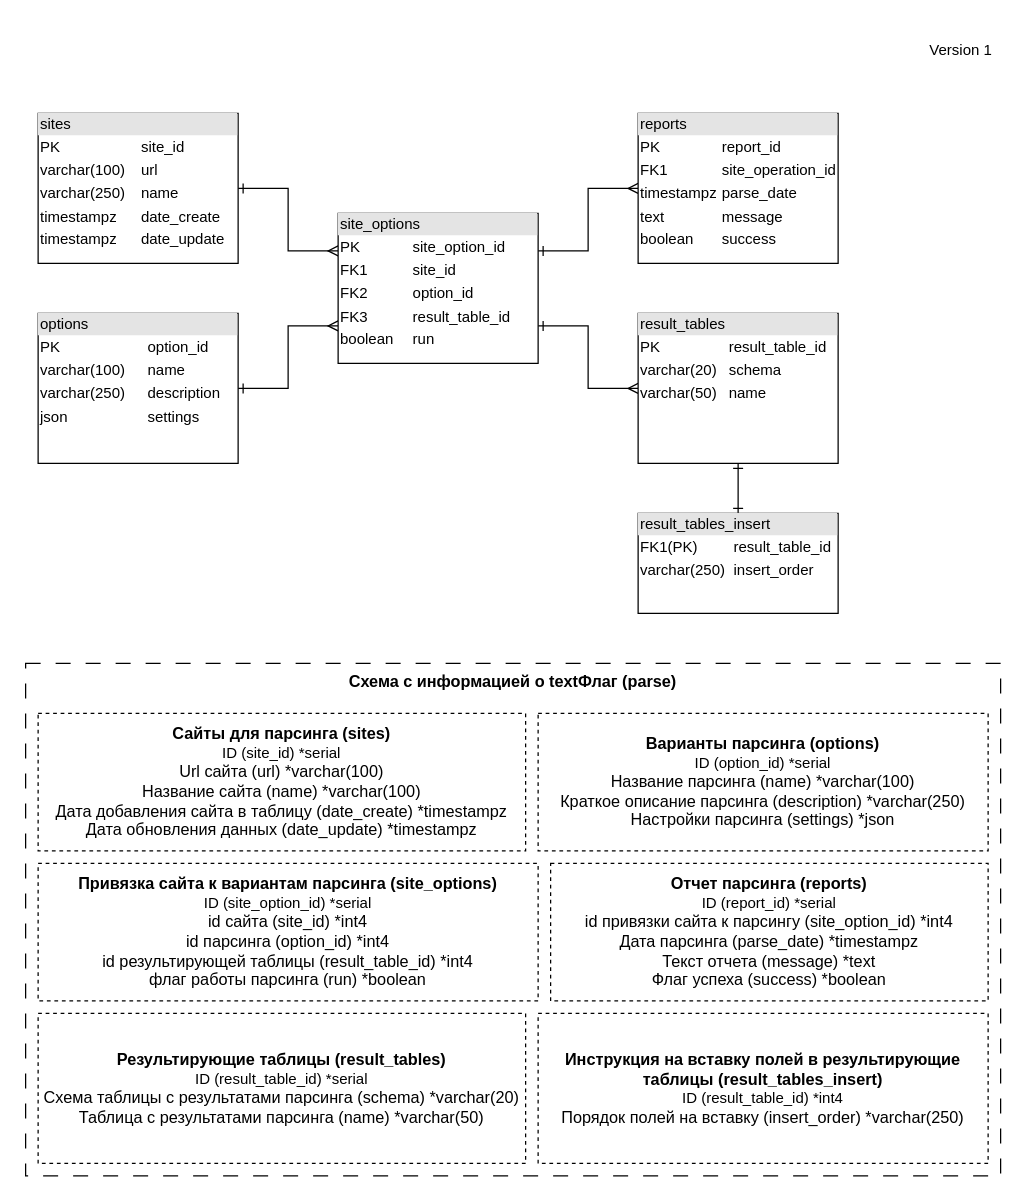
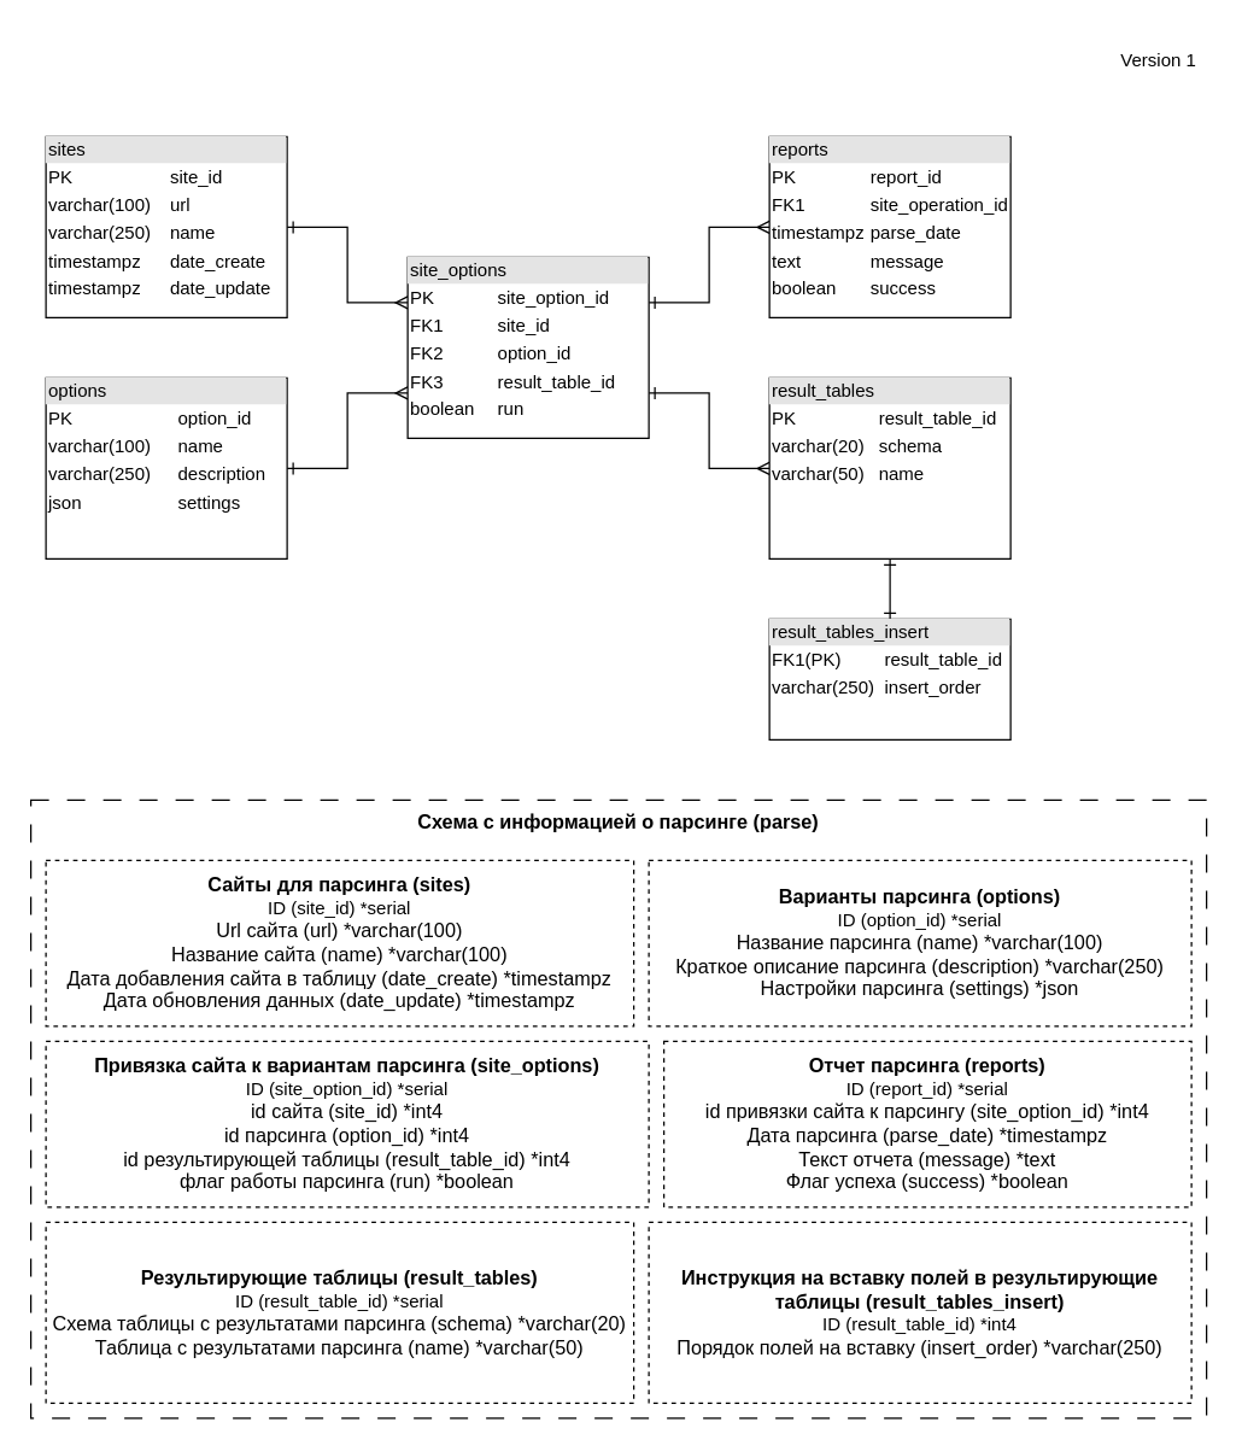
  <mxCell id="0" />
  <mxCell id="1" parent="0" />
- <mxCell id="2" value="&lt;b style=&quot;border-color: var(--border-color); font-size: 13px;&quot;&gt;Схема с информацией о textФлаг (parse)&lt;/b&gt;" style="text;html=1;strokeColor=default;fillColor=none;align=center;verticalAlign=top;whiteSpace=wrap;rounded=0;dashed=1;dashPattern=12 12;" parent="1" vertex="1"><mxGeometry x="20" y="530" width="780" height="410" as="geometry" /></mxCell>
+ <mxCell id="2" value="&lt;b style=&quot;border-color: var(--border-color); font-size: 13px;&quot;&gt;Схема с информацией о парсинге (parse)&lt;/b&gt;" style="text;html=1;strokeColor=default;fillColor=none;align=center;verticalAlign=top;whiteSpace=wrap;rounded=0;dashed=1;dashPattern=12 12;" parent="1" vertex="1"><mxGeometry x="20" y="530" width="780" height="410" as="geometry" /></mxCell>
  <mxCell id="3" value="Version 1" style="text;html=1;strokeColor=none;fillColor=none;align=center;verticalAlign=middle;whiteSpace=wrap;rounded=0;" parent="1" vertex="1"><mxGeometry x="735" y="20" width="67" height="40" as="geometry" /></mxCell>
  <mxCell id="4" style="edgeStyle=orthogonalEdgeStyle;rounded=0;orthogonalLoop=1;jettySize=auto;html=1;exitX=1;exitY=0.5;exitDx=0;exitDy=0;entryX=0;entryY=0.25;entryDx=0;entryDy=0;startArrow=ERone;startFill=0;endArrow=ERmany;endFill=0;" parent="1" source="5" target="10" edge="1"><mxGeometry relative="1" as="geometry"><Array as="points"><mxPoint x="230" y="150" /><mxPoint x="230" y="200" /></Array></mxGeometry></mxCell>
  <mxCell id="5" value="&lt;div style=&quot;box-sizing:border-box;width:100%;background:#e4e4e4;padding:2px;&quot;&gt;sites&lt;/div&gt;&lt;table style=&quot;width:100%;font-size:1em;&quot; cellpadding=&quot;2&quot; cellspacing=&quot;0&quot;&gt;&lt;tbody&gt;&lt;tr&gt;&lt;td&gt;PK&lt;/td&gt;&lt;td&gt;site_id&lt;/td&gt;&lt;/tr&gt;&lt;tr&gt;&lt;td&gt;varchar(100)&lt;/td&gt;&lt;td&gt;url&lt;/td&gt;&lt;/tr&gt;&lt;tr&gt;&lt;td&gt;varchar(250)&lt;/td&gt;&lt;td&gt;name&lt;br&gt;&lt;/td&gt;&lt;/tr&gt;&lt;tr&gt;&lt;td&gt;timestampz&lt;/td&gt;&lt;td&gt;date_create&lt;/td&gt;&lt;/tr&gt;&lt;tr&gt;&lt;td&gt;timestampz&lt;/td&gt;&lt;td&gt;date_update&lt;/td&gt;&lt;/tr&gt;&lt;/tbody&gt;&lt;/table&gt;" style="verticalAlign=top;align=left;overflow=fill;html=1;whiteSpace=wrap;rounded=0;glass=0;shadow=0;imageAspect=1;" parent="1" vertex="1"><mxGeometry x="30" y="90" width="160" height="120" as="geometry" /></mxCell>
  <mxCell id="6" style="edgeStyle=orthogonalEdgeStyle;rounded=0;orthogonalLoop=1;jettySize=auto;html=1;exitX=1;exitY=0.5;exitDx=0;exitDy=0;entryX=0;entryY=0.75;entryDx=0;entryDy=0;endArrow=ERmany;endFill=0;startArrow=ERone;startFill=0;" parent="1" source="7" target="10" edge="1"><mxGeometry relative="1" as="geometry" /></mxCell>
  <mxCell id="7" value="&lt;div style=&quot;box-sizing:border-box;width:100%;background:#e4e4e4;padding:2px;&quot;&gt;options&lt;/div&gt;&lt;table style=&quot;width:100%;font-size:1em;&quot; cellpadding=&quot;2&quot; cellspacing=&quot;0&quot;&gt;&lt;tbody&gt;&lt;tr&gt;&lt;td&gt;PK&lt;/td&gt;&lt;td&gt;option_id&lt;/td&gt;&lt;/tr&gt;&lt;tr&gt;&lt;td&gt;varchar(100)&lt;/td&gt;&lt;td&gt;name&lt;/td&gt;&lt;/tr&gt;&lt;tr&gt;&lt;td&gt;varchar(250)&lt;/td&gt;&lt;td&gt;description&lt;/td&gt;&lt;/tr&gt;&lt;tr&gt;&lt;td&gt;json&lt;/td&gt;&lt;td&gt;settings&lt;/td&gt;&lt;/tr&gt;&lt;/tbody&gt;&lt;/table&gt;" style="verticalAlign=top;align=left;overflow=fill;html=1;whiteSpace=wrap;" parent="1" vertex="1"><mxGeometry x="30" y="250" width="160" height="120" as="geometry" /></mxCell>
  <mxCell id="8" style="edgeStyle=orthogonalEdgeStyle;rounded=0;orthogonalLoop=1;jettySize=auto;html=1;exitX=1;exitY=0.25;exitDx=0;exitDy=0;endArrow=ERmany;endFill=0;startArrow=ERone;startFill=0;" parent="1" source="10" target="11" edge="1"><mxGeometry relative="1" as="geometry" /></mxCell>
  <mxCell id="9" style="edgeStyle=orthogonalEdgeStyle;rounded=0;orthogonalLoop=1;jettySize=auto;html=1;exitX=1;exitY=0.75;exitDx=0;exitDy=0;entryX=0;entryY=0.5;entryDx=0;entryDy=0;endArrow=ERmany;endFill=0;startArrow=ERone;startFill=0;" parent="1" source="10" target="13" edge="1"><mxGeometry relative="1" as="geometry" /></mxCell>
  <mxCell id="10" value="&lt;div style=&quot;box-sizing:border-box;width:100%;background:#e4e4e4;padding:2px;&quot;&gt;site_options&lt;/div&gt;&lt;table style=&quot;width:100%;font-size:1em;&quot; cellpadding=&quot;2&quot; cellspacing=&quot;0&quot;&gt;&lt;tbody&gt;&lt;tr&gt;&lt;td&gt;PK&lt;/td&gt;&lt;td&gt;site_option_id&lt;/td&gt;&lt;/tr&gt;&lt;tr&gt;&lt;td&gt;FK1&lt;/td&gt;&lt;td&gt;site_id&lt;/td&gt;&lt;/tr&gt;&lt;tr&gt;&lt;td&gt;FK2&lt;/td&gt;&lt;td&gt;option_id&lt;/td&gt;&lt;/tr&gt;&lt;tr&gt;&lt;td&gt;FK3&lt;/td&gt;&lt;td&gt;result_table_id&lt;/td&gt;&lt;/tr&gt;&lt;tr&gt;&lt;td&gt;boolean&lt;/td&gt;&lt;td&gt;run&lt;/td&gt;&lt;/tr&gt;&lt;/tbody&gt;&lt;/table&gt;" style="verticalAlign=top;align=left;overflow=fill;html=1;whiteSpace=wrap;" parent="1" vertex="1"><mxGeometry x="270" y="170" width="160" height="120" as="geometry" /></mxCell>
  <mxCell id="11" value="&lt;div style=&quot;box-sizing:border-box;width:100%;background:#e4e4e4;padding:2px;&quot;&gt;reports&lt;/div&gt;&lt;table style=&quot;width:100%;font-size:1em;&quot; cellpadding=&quot;2&quot; cellspacing=&quot;0&quot;&gt;&lt;tbody&gt;&lt;tr&gt;&lt;td&gt;PK&lt;/td&gt;&lt;td&gt;report_id&lt;/td&gt;&lt;/tr&gt;&lt;tr&gt;&lt;td&gt;FK1&lt;/td&gt;&lt;td&gt;site_operation_id&lt;/td&gt;&lt;/tr&gt;&lt;tr&gt;&lt;td&gt;timestampz&lt;/td&gt;&lt;td&gt;parse_date&lt;/td&gt;&lt;/tr&gt;&lt;tr&gt;&lt;td&gt;text&lt;/td&gt;&lt;td&gt;message&lt;/td&gt;&lt;/tr&gt;&lt;tr&gt;&lt;td&gt;boolean&lt;/td&gt;&lt;td&gt;success&lt;/td&gt;&lt;/tr&gt;&lt;/tbody&gt;&lt;/table&gt;" style="verticalAlign=top;align=left;overflow=fill;html=1;whiteSpace=wrap;" parent="1" vertex="1"><mxGeometry x="510" y="90" width="160" height="120" as="geometry" /></mxCell>
  <mxCell id="12" style="edgeStyle=orthogonalEdgeStyle;rounded=0;orthogonalLoop=1;jettySize=auto;html=1;exitX=0.5;exitY=1;exitDx=0;exitDy=0;entryX=0.5;entryY=0;entryDx=0;entryDy=0;endArrow=ERone;endFill=0;startArrow=ERone;startFill=0;" parent="1" source="13" target="14" edge="1"><mxGeometry relative="1" as="geometry" /></mxCell>
  <mxCell id="13" value="&lt;div style=&quot;box-sizing:border-box;width:100%;background:#e4e4e4;padding:2px;&quot;&gt;result_tables&lt;/div&gt;&lt;table style=&quot;width:100%;font-size:1em;&quot; cellpadding=&quot;2&quot; cellspacing=&quot;0&quot;&gt;&lt;tbody&gt;&lt;tr&gt;&lt;td&gt;PK&lt;/td&gt;&lt;td&gt;result_table_id&lt;/td&gt;&lt;/tr&gt;&lt;tr&gt;&lt;td&gt;varchar(20)&lt;/td&gt;&lt;td&gt;schema&lt;/td&gt;&lt;/tr&gt;&lt;tr&gt;&lt;td&gt;varchar(50)&lt;/td&gt;&lt;td&gt;name&lt;/td&gt;&lt;/tr&gt;&lt;/tbody&gt;&lt;/table&gt;" style="verticalAlign=top;align=left;overflow=fill;html=1;whiteSpace=wrap;" parent="1" vertex="1"><mxGeometry x="510" y="250" width="160" height="120" as="geometry" /></mxCell>
  <mxCell id="14" value="&lt;div style=&quot;box-sizing:border-box;width:100%;background:#e4e4e4;padding:2px;&quot;&gt;result_tables_insert&lt;/div&gt;&lt;table style=&quot;width:100%;font-size:1em;&quot; cellpadding=&quot;2&quot; cellspacing=&quot;0&quot;&gt;&lt;tbody&gt;&lt;tr&gt;&lt;td&gt;FK1(PK)&lt;/td&gt;&lt;td&gt;result_table_id&lt;/td&gt;&lt;/tr&gt;&lt;tr&gt;&lt;td&gt;varchar(250)&lt;/td&gt;&lt;td&gt;insert_order&lt;/td&gt;&lt;/tr&gt;&lt;/tbody&gt;&lt;/table&gt;" style="verticalAlign=top;align=left;overflow=fill;html=1;whiteSpace=wrap;" parent="1" vertex="1"><mxGeometry x="510" y="410" width="160" height="80" as="geometry" /></mxCell>
  <mxCell id="15" value="&lt;b style=&quot;border-color: var(--border-color); font-size: 13px;&quot;&gt;Сайты для парсинга (sites)&lt;/b&gt;&lt;br style=&quot;border-color: var(--border-color); font-size: 13px;&quot;&gt;ID (site_id) *serial&lt;br style=&quot;border-color: var(--border-color); font-size: 13px;&quot;&gt;&lt;span style=&quot;font-size: 13px;&quot;&gt;Url сайта (url) *varchar(100)&lt;/span&gt;&lt;br style=&quot;border-color: var(--border-color); font-size: 13px;&quot;&gt;&lt;span style=&quot;font-size: 13px;&quot;&gt;Название сайта (name) *varchar(100)&lt;/span&gt;&lt;br style=&quot;border-color: var(--border-color); font-size: 13px;&quot;&gt;&lt;span style=&quot;font-size: 13px;&quot;&gt;Дата добавления сайта в таблицу (date_create) *timestampz&lt;/span&gt;&lt;br style=&quot;border-color: var(--border-color); font-size: 13px;&quot;&gt;&lt;span style=&quot;font-size: 13px;&quot;&gt;Дата обновления данных (date_update) *timestampz&lt;/span&gt;" style="text;html=1;strokeColor=default;fillColor=none;align=center;verticalAlign=middle;whiteSpace=wrap;rounded=0;dashed=1;" parent="1" vertex="1"><mxGeometry x="30" y="570" width="390" height="110" as="geometry" /></mxCell>
  <mxCell id="16" value="&lt;b style=&quot;border-color: var(--border-color); font-size: 13px;&quot;&gt;Варианты парсинга (options)&lt;br style=&quot;border-color: var(--border-color);&quot;&gt;&lt;/b&gt;ID (option_id) *serial&lt;br style=&quot;border-color: var(--border-color); font-size: 13px;&quot;&gt;&lt;span style=&quot;font-size: 13px;&quot;&gt;Название парсинга (name) *varchar(100)&lt;/span&gt;&lt;br style=&quot;border-color: var(--border-color); font-size: 13px;&quot;&gt;&lt;span style=&quot;font-size: 13px;&quot;&gt;Краткое описание парсинга (description) *varchar(250)&lt;/span&gt;&lt;br style=&quot;border-color: var(--border-color); font-size: 13px;&quot;&gt;&lt;span style=&quot;font-size: 13px;&quot;&gt;Настройки парсинга (settings) *json&lt;/span&gt;" style="text;html=1;strokeColor=default;fillColor=none;align=center;verticalAlign=middle;whiteSpace=wrap;rounded=0;dashed=1;" parent="1" vertex="1"><mxGeometry x="430" y="570" width="360" height="110" as="geometry" /></mxCell>
  <mxCell id="17" value="&lt;b style=&quot;border-color: var(--border-color); font-size: 13px;&quot;&gt;Привязка сайта к вариантам парсинга (site_options)&lt;br style=&quot;border-color: var(--border-color);&quot;&gt;&lt;/b&gt;ID (site_option_id) *serial&lt;br style=&quot;border-color: var(--border-color); font-size: 13px;&quot;&gt;&lt;span style=&quot;font-size: 13px;&quot;&gt;id сайта (site_id) *int4&lt;/span&gt;&lt;br style=&quot;border-color: var(--border-color); font-size: 13px;&quot;&gt;&lt;span style=&quot;font-size: 13px;&quot;&gt;id парсинга (option_id) *int4&lt;/span&gt;&lt;br style=&quot;border-color: var(--border-color); font-size: 13px;&quot;&gt;&lt;span style=&quot;font-size: 13px;&quot;&gt;id результирующей таблицы (result_table_id) *int4&lt;br&gt;флаг работы парсинга (run) *boolean&lt;br&gt;&lt;/span&gt;" style="text;html=1;strokeColor=default;fillColor=none;align=center;verticalAlign=middle;whiteSpace=wrap;rounded=0;dashed=1;" parent="1" vertex="1"><mxGeometry x="30" y="690" width="400" height="110" as="geometry" /></mxCell>
  <mxCell id="18" value="&lt;b style=&quot;border-color: var(--border-color); font-size: 13px;&quot;&gt;Результирующие таблицы (result_tables)&lt;br style=&quot;border-color: var(--border-color);&quot;&gt;&lt;/b&gt;ID (result_table_id) *serial&lt;br style=&quot;border-color: var(--border-color); font-size: 13px;&quot;&gt;&lt;span style=&quot;font-size: 13px;&quot;&gt;Схема таблицы с результатами парсинга (schema) *varchar(20)&lt;/span&gt;&lt;br style=&quot;border-color: var(--border-color); font-size: 13px;&quot;&gt;&lt;span style=&quot;font-size: 13px;&quot;&gt;Таблица с результатами парсинга (name) *varchar(50)&lt;/span&gt;" style="text;html=1;strokeColor=default;fillColor=none;align=center;verticalAlign=middle;whiteSpace=wrap;rounded=0;dashed=1;" parent="1" vertex="1"><mxGeometry x="30" y="810" width="390" height="120" as="geometry" /></mxCell>
  <mxCell id="19" value="&lt;b style=&quot;border-color: var(--border-color); font-size: 13px;&quot;&gt;Инструкция на вставку полей в результирующие таблицы (result_tables_insert)&lt;br style=&quot;border-color: var(--border-color);&quot;&gt;&lt;/b&gt;ID (result_table_id) *int4&lt;br style=&quot;border-color: var(--border-color); font-size: 13px;&quot;&gt;&lt;span style=&quot;font-size: 13px;&quot;&gt;Порядок полей на вставку (insert_order) *varchar(250)&lt;/span&gt;" style="text;html=1;strokeColor=default;fillColor=none;align=center;verticalAlign=middle;whiteSpace=wrap;rounded=0;dashed=1;" parent="1" vertex="1"><mxGeometry x="430" y="810" width="360" height="120" as="geometry" /></mxCell>
  <mxCell id="20" value="&lt;b style=&quot;border-color: var(--border-color); font-size: 13px;&quot;&gt;Отчет парсинга (reports)&lt;br style=&quot;border-color: var(--border-color);&quot;&gt;&lt;/b&gt;ID (report_id) *serial&lt;br style=&quot;border-color: var(--border-color); font-size: 13px;&quot;&gt;&lt;span style=&quot;border-color: var(--border-color); font-size: 13px;&quot;&gt;id привязки сайта к парсингу (site_option_id) *int4&lt;/span&gt;&lt;br style=&quot;border-color: var(--border-color); font-size: 13px;&quot;&gt;&lt;span style=&quot;border-color: var(--border-color); font-size: 13px;&quot;&gt;Дата парсинга (parse_date) *timestampz&lt;/span&gt;&lt;br style=&quot;border-color: var(--border-color); font-size: 13px;&quot;&gt;&lt;span style=&quot;border-color: var(--border-color); font-size: 13px;&quot;&gt;Текст отчета (message) *text&lt;/span&gt;&lt;br style=&quot;border-color: var(--border-color); font-size: 13px;&quot;&gt;&lt;span style=&quot;border-color: var(--border-color); font-size: 13px;&quot;&gt;Флаг успеха (success) *boolean&lt;/span&gt;" style="text;html=1;strokeColor=default;fillColor=none;align=center;verticalAlign=middle;whiteSpace=wrap;rounded=0;dashed=1;" parent="1" vertex="1"><mxGeometry x="440" y="690" width="350" height="110" as="geometry" /></mxCell>
